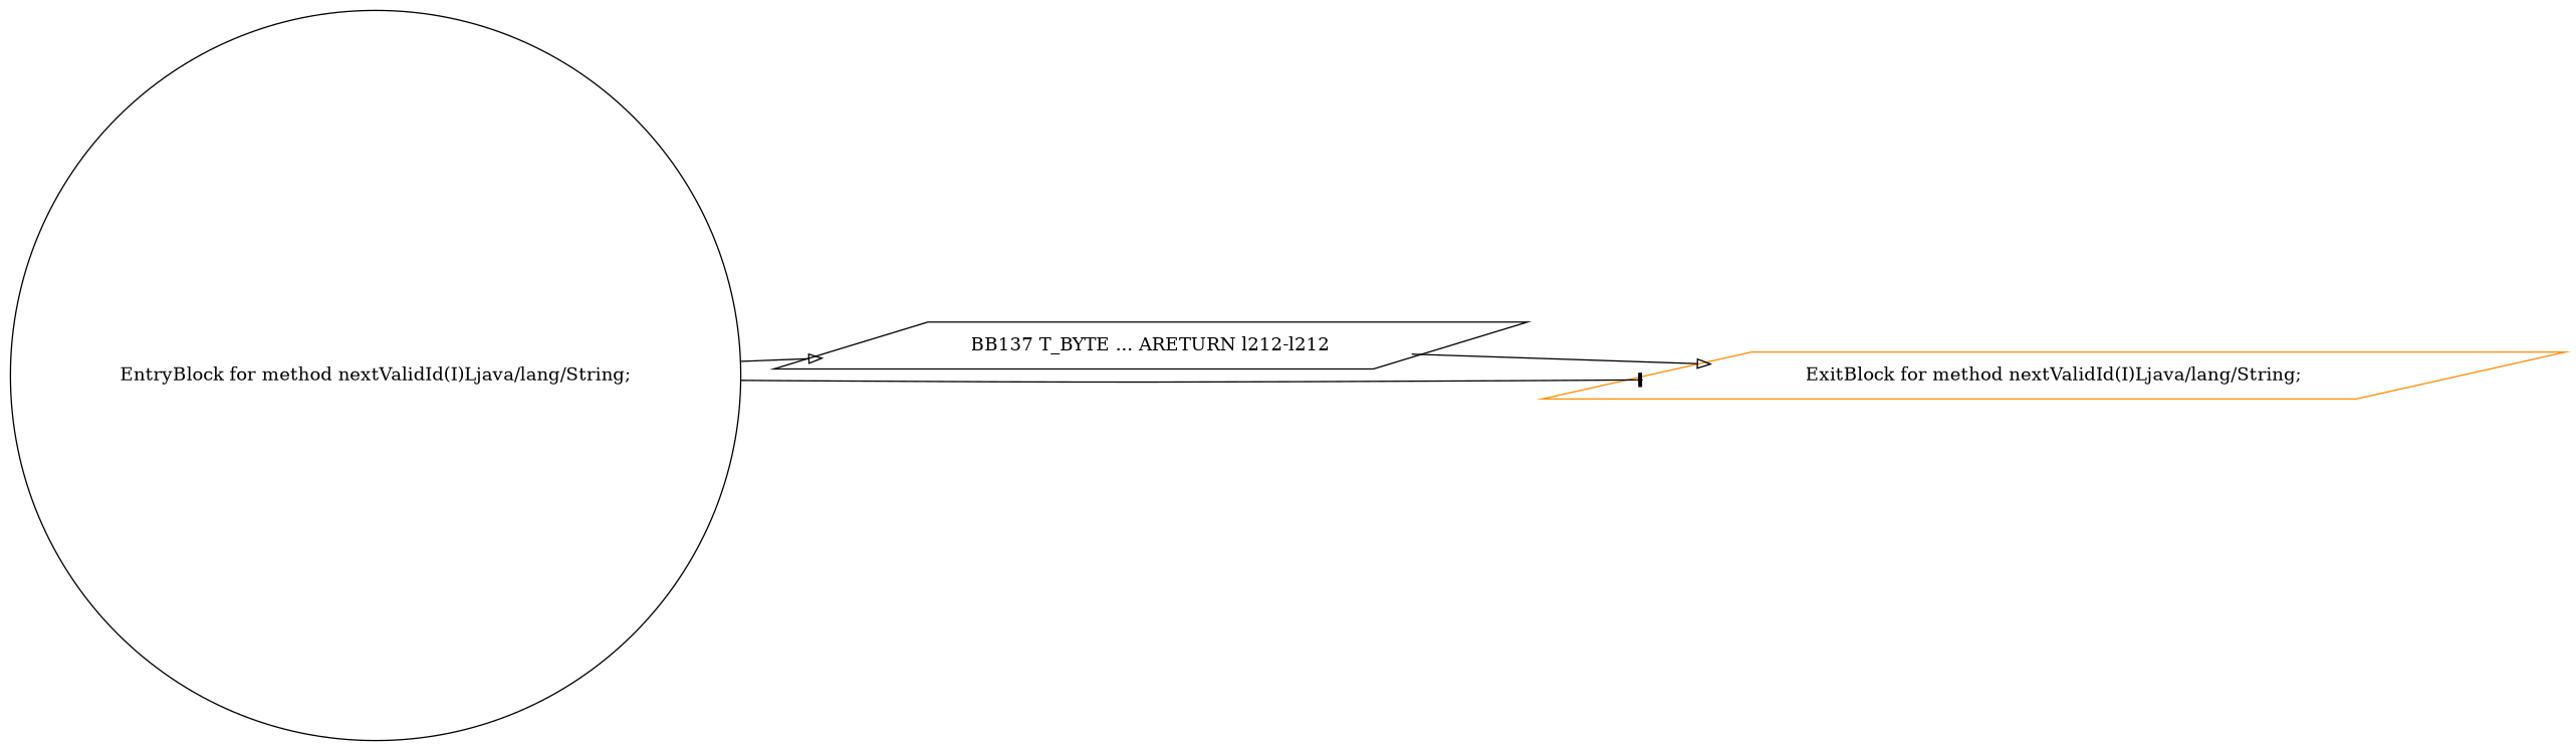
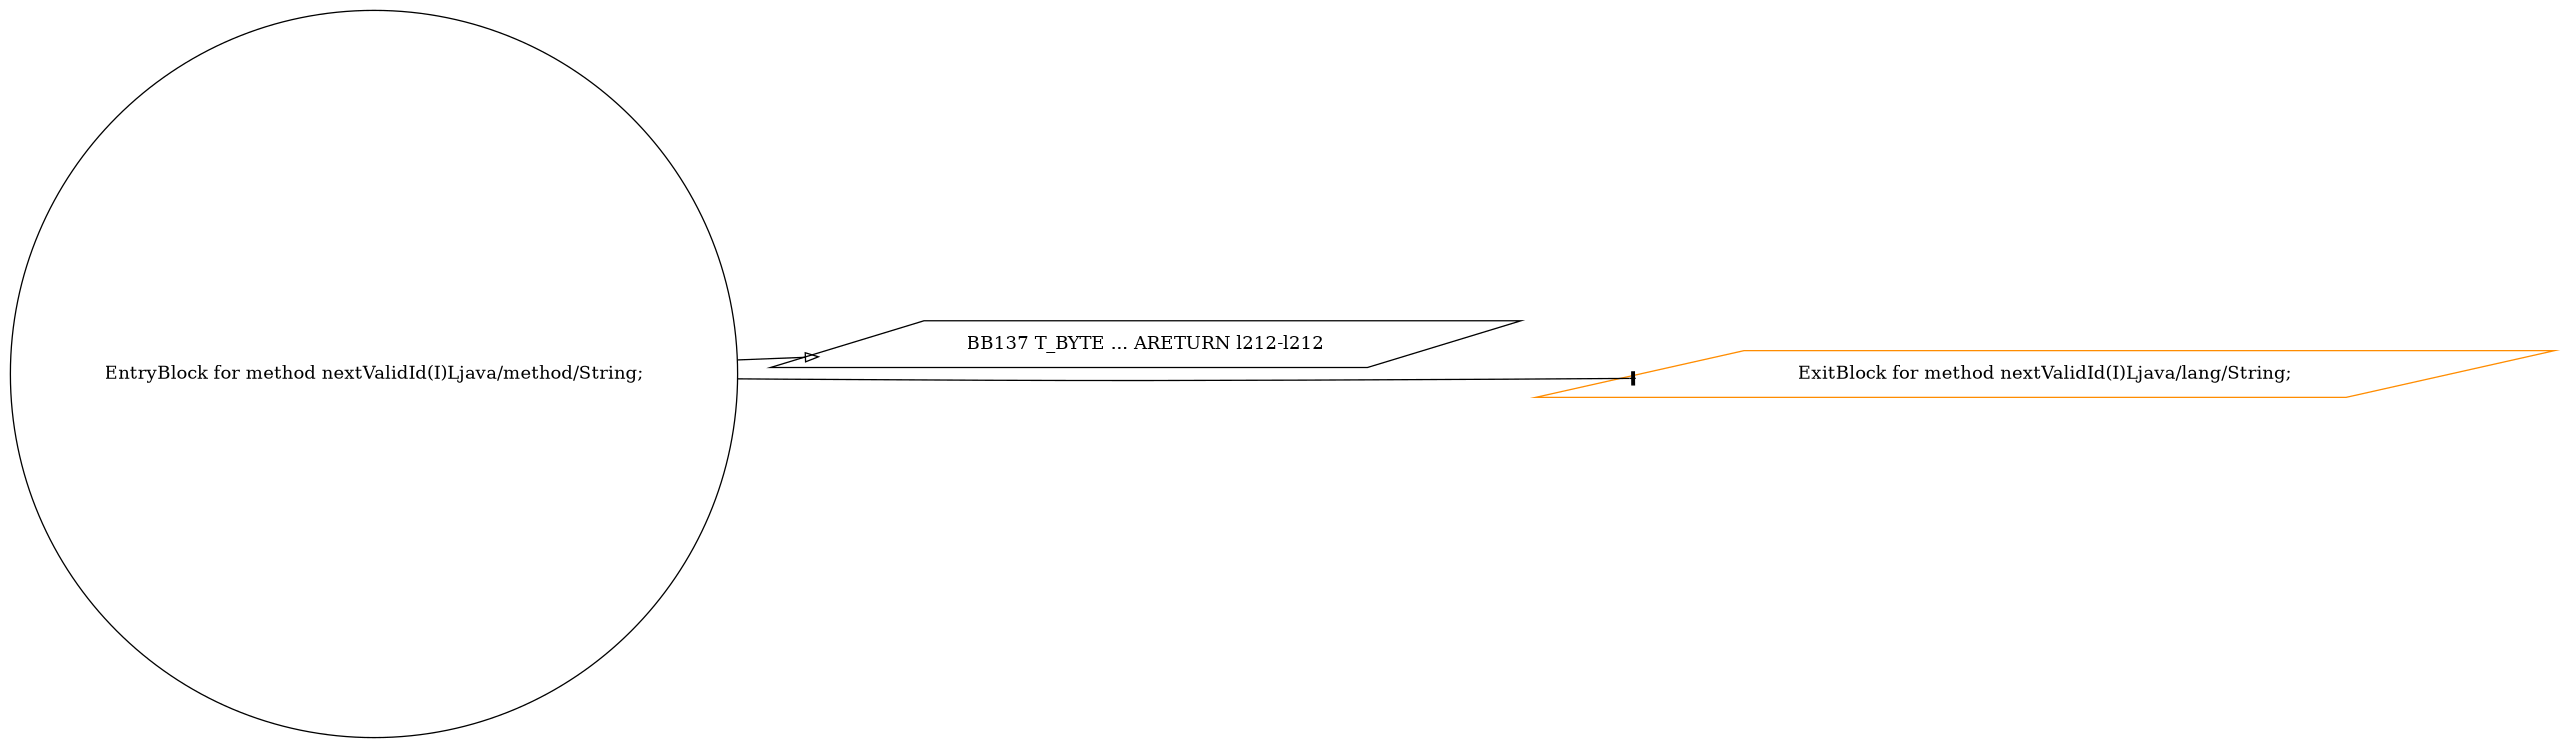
  digraph {
    rankdir=LR
    node [color=black shape=parallelogram]
    edge [arrowhead=onormal]
    n1 [label="BB137 T_BYTE ... ARETURN l212-l212"]
    n2 [color=darkorange label="ExitBlock for method nextValidId(I)Ljava/lang/String;"]
-   n3 [label="EntryBlock for method nextValidId(I)Ljava/lang/String;" shape=circle]
-   n1 -> n2
+   n3 [label="EntryBlock for method nextValidId(I)Ljava/method/String;" shape=circle]
    n3 -> n1
    n3 -> n2 [arrowhead=tee]
  }
